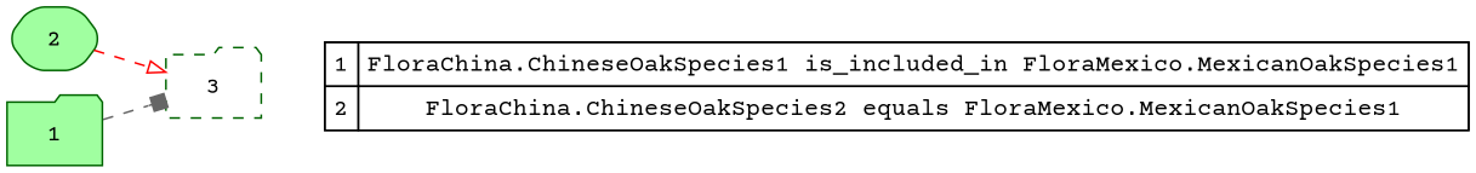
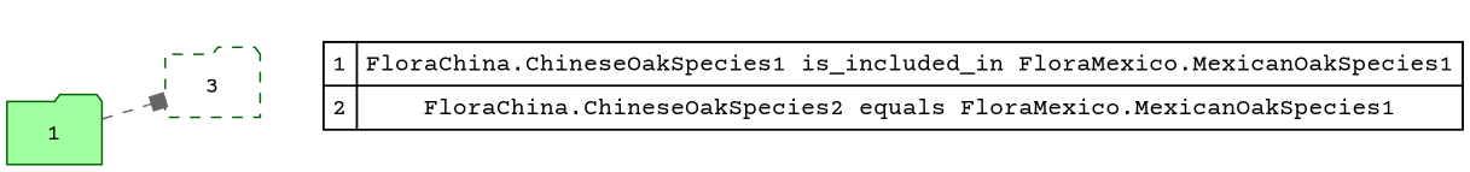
  digraph {
    fontname="Courier Prime"
    rankdir=LR
    node [fillcolor="#A0FFA0" fontname="Courier Prime" shape=folder color="#006400" style="rounded,filled"]
    edge [fontname="Courier Prime" style=dashed]
    n1 [fillcolor=white label=<   <TABLE BORDER="0" CELLBORDER="1" CELLSPACING="0" CELLPADDING="4">  <TR>   <TD>1</TD>   <TD>FloraChina.ChineseOakSpecies1 is_included_in FloraMexico.MexicanOakSpecies1</TD>   </TR>  <TR>   <TD>2</TD>   <TD>FloraChina.ChineseOakSpecies2 equals FloraMexico.MexicanOakSpecies1</TD>   </TR>  </TABLE>   > margin=0 shape=box color="" style=""]
-   n2 [label=2 shape=hexagon]
    3 [style=dashed fillcolor=""]
    n4 [label=1]
    subgraph sub_1 {
      rank=sink
      n1
    }
-   n2 -> 3 [arrowhead=onormal color=red]
    n4 -> 3 [arrowhead=box color=gray40]
  }
